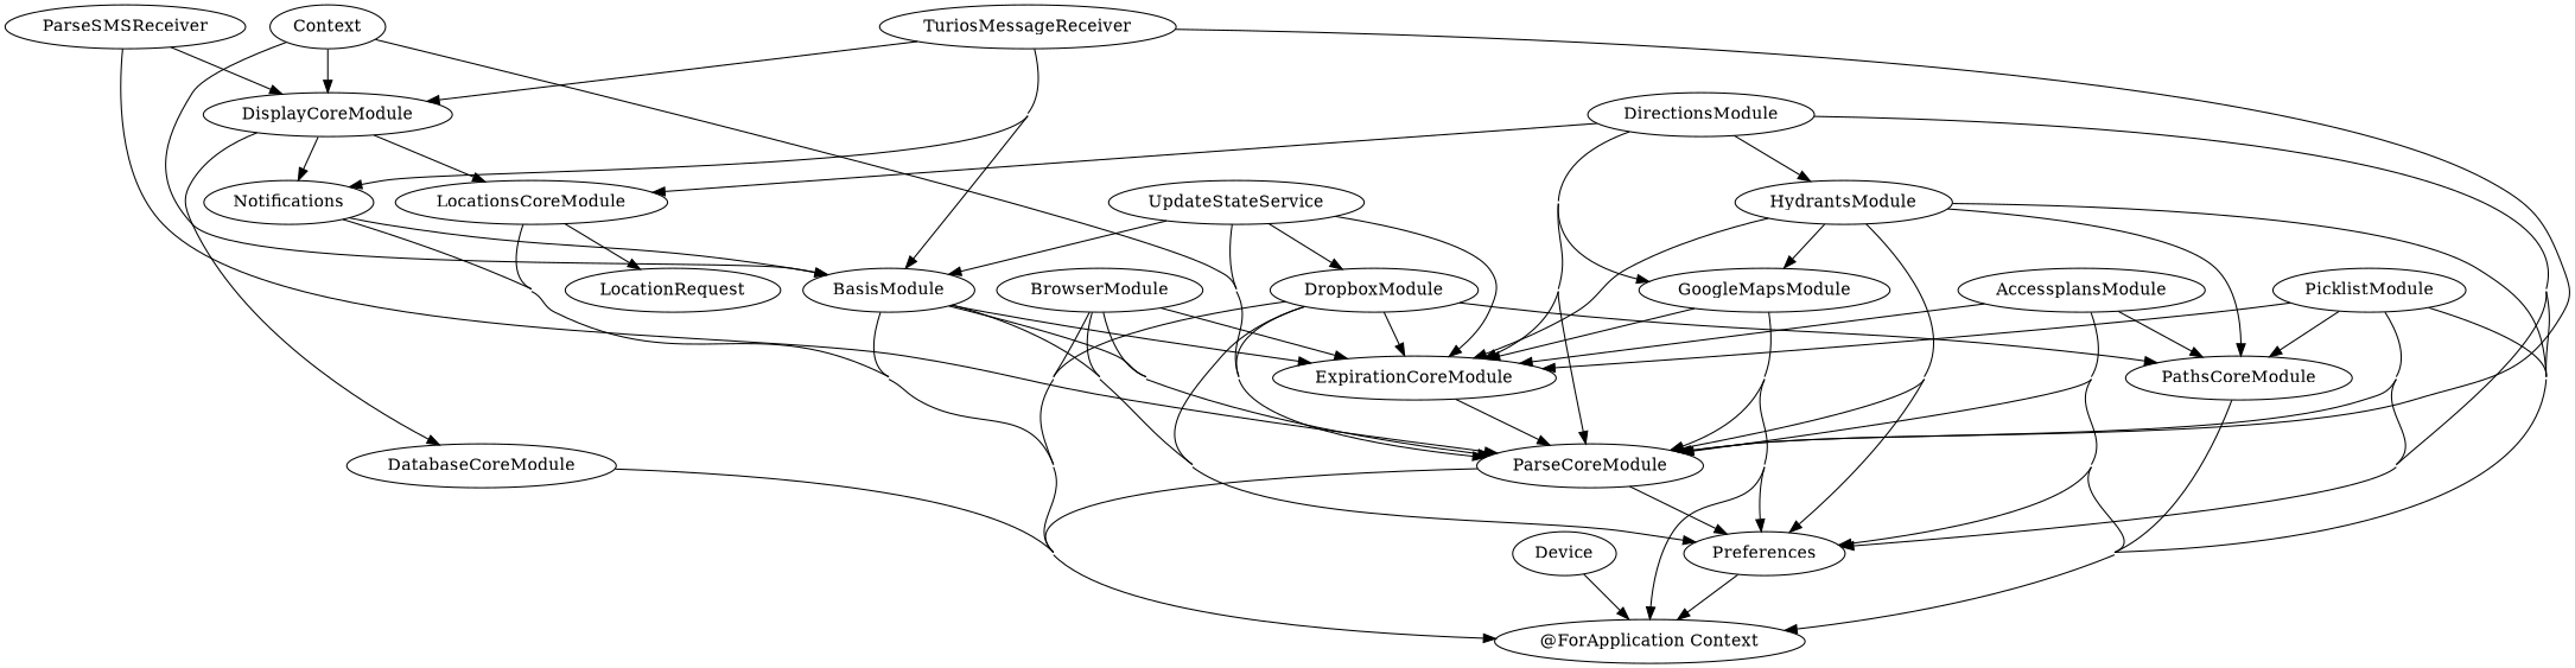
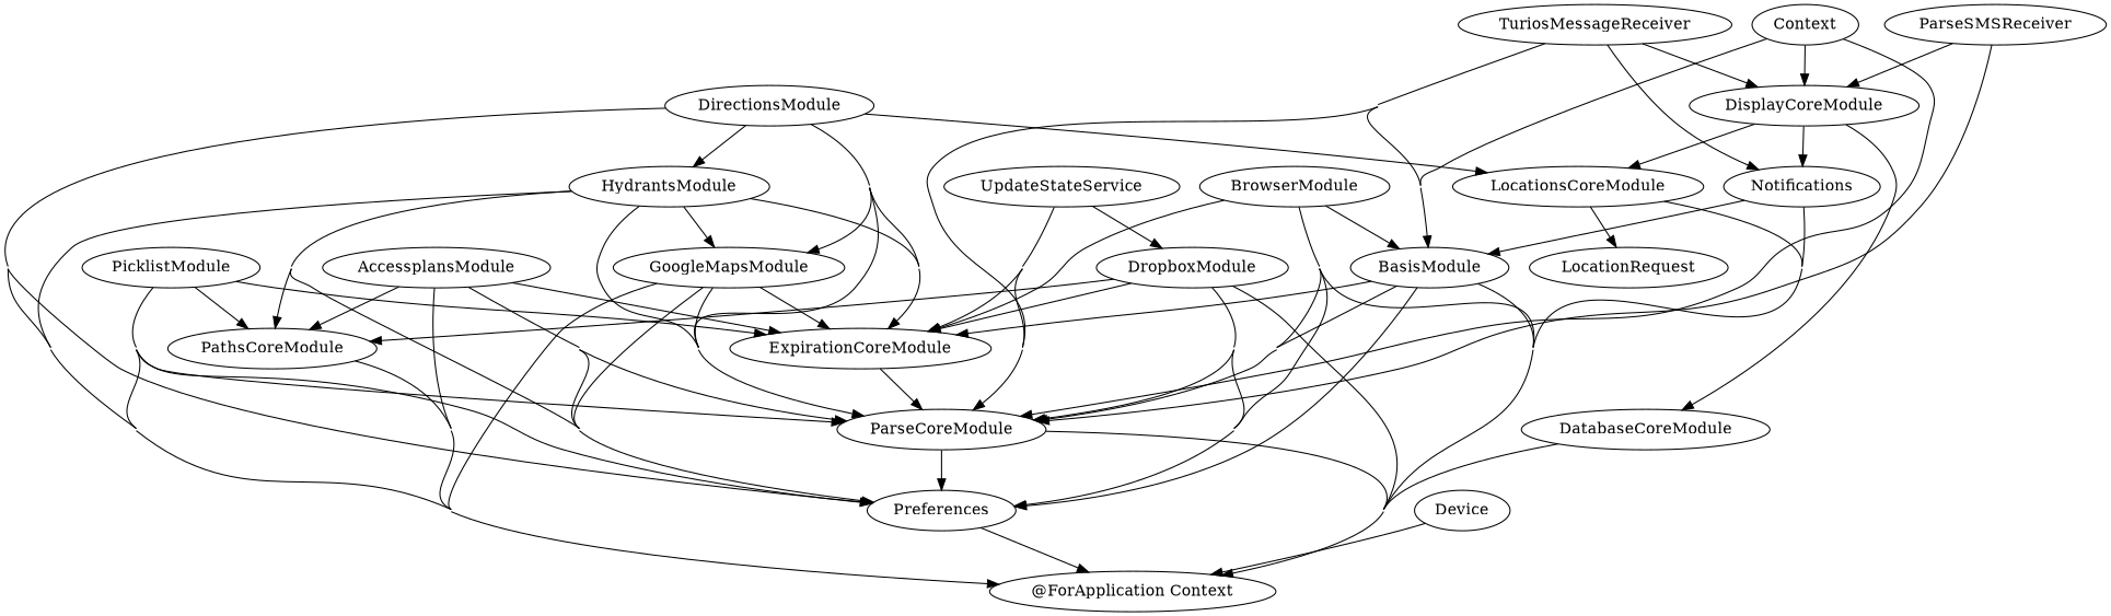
  digraph {
    concentrate=true
    AccessplansModule
    ExpirationCoreModule
    ParseCoreModule
    PathsCoreModule
    Preferences
    n6 [label="@ForApplication Context"]
    BasisModule
    BrowserModule
    DatabaseCoreModule
    Device
    DirectionsModule
    LocationsCoreModule
    GoogleMapsModule
    HydrantsModule
    LocationRequest
    DisplayCoreModule
    Notifications
    DropboxModule
    ParseSMSReceiver
    PicklistModule
    n21 [label=Context]
    TuriosMessageReceiver
    UpdateStateService
    AccessplansModule -> ExpirationCoreModule
    AccessplansModule -> ParseCoreModule
    AccessplansModule -> PathsCoreModule
    AccessplansModule -> Preferences
    AccessplansModule -> n6
    ExpirationCoreModule -> ParseCoreModule
    ParseCoreModule -> Preferences
    ParseCoreModule -> n6
    PathsCoreModule -> n6
    Preferences -> n6
    BasisModule -> ExpirationCoreModule
    BasisModule -> ParseCoreModule
    BasisModule -> Preferences
    BasisModule -> n6
    BrowserModule -> ExpirationCoreModule
    BrowserModule -> ParseCoreModule
    BrowserModule -> Preferences
    BrowserModule -> n6
    DatabaseCoreModule -> n6
    Device -> n6
    DirectionsModule -> ExpirationCoreModule
    DirectionsModule -> ParseCoreModule
    DirectionsModule -> Preferences
    DirectionsModule -> n6
    DirectionsModule -> LocationsCoreModule
    DirectionsModule -> GoogleMapsModule
    DirectionsModule -> HydrantsModule
    LocationsCoreModule -> n6
    LocationsCoreModule -> LocationRequest
    GoogleMapsModule -> ExpirationCoreModule
    GoogleMapsModule -> ParseCoreModule
    GoogleMapsModule -> Preferences
    GoogleMapsModule -> n6
    HydrantsModule -> ExpirationCoreModule
    HydrantsModule -> ParseCoreModule
    HydrantsModule -> PathsCoreModule
    HydrantsModule -> Preferences
    HydrantsModule -> n6
    HydrantsModule -> GoogleMapsModule
    DisplayCoreModule -> DatabaseCoreModule
    DisplayCoreModule -> LocationsCoreModule
    DisplayCoreModule -> Notifications
    Notifications -> n6
    Notifications -> BasisModule
    DropboxModule -> ExpirationCoreModule
    DropboxModule -> ParseCoreModule
    DropboxModule -> PathsCoreModule
    DropboxModule -> Preferences
    DropboxModule -> n6
    ParseSMSReceiver -> ParseCoreModule
    ParseSMSReceiver -> DisplayCoreModule
    PicklistModule -> ExpirationCoreModule
    PicklistModule -> ParseCoreModule
    PicklistModule -> PathsCoreModule
    PicklistModule -> Preferences
    PicklistModule -> n6
    n21 -> ParseCoreModule
    n21 -> BasisModule
    n21 -> DisplayCoreModule
    TuriosMessageReceiver -> ParseCoreModule
    TuriosMessageReceiver -> BasisModule
    TuriosMessageReceiver -> DisplayCoreModule
    TuriosMessageReceiver -> Notifications
    UpdateStateService -> ExpirationCoreModule
    UpdateStateService -> ParseCoreModule
-   UpdateStateService -> BasisModule
+   BrowserModule -> BasisModule
    UpdateStateService -> DropboxModule
  }
